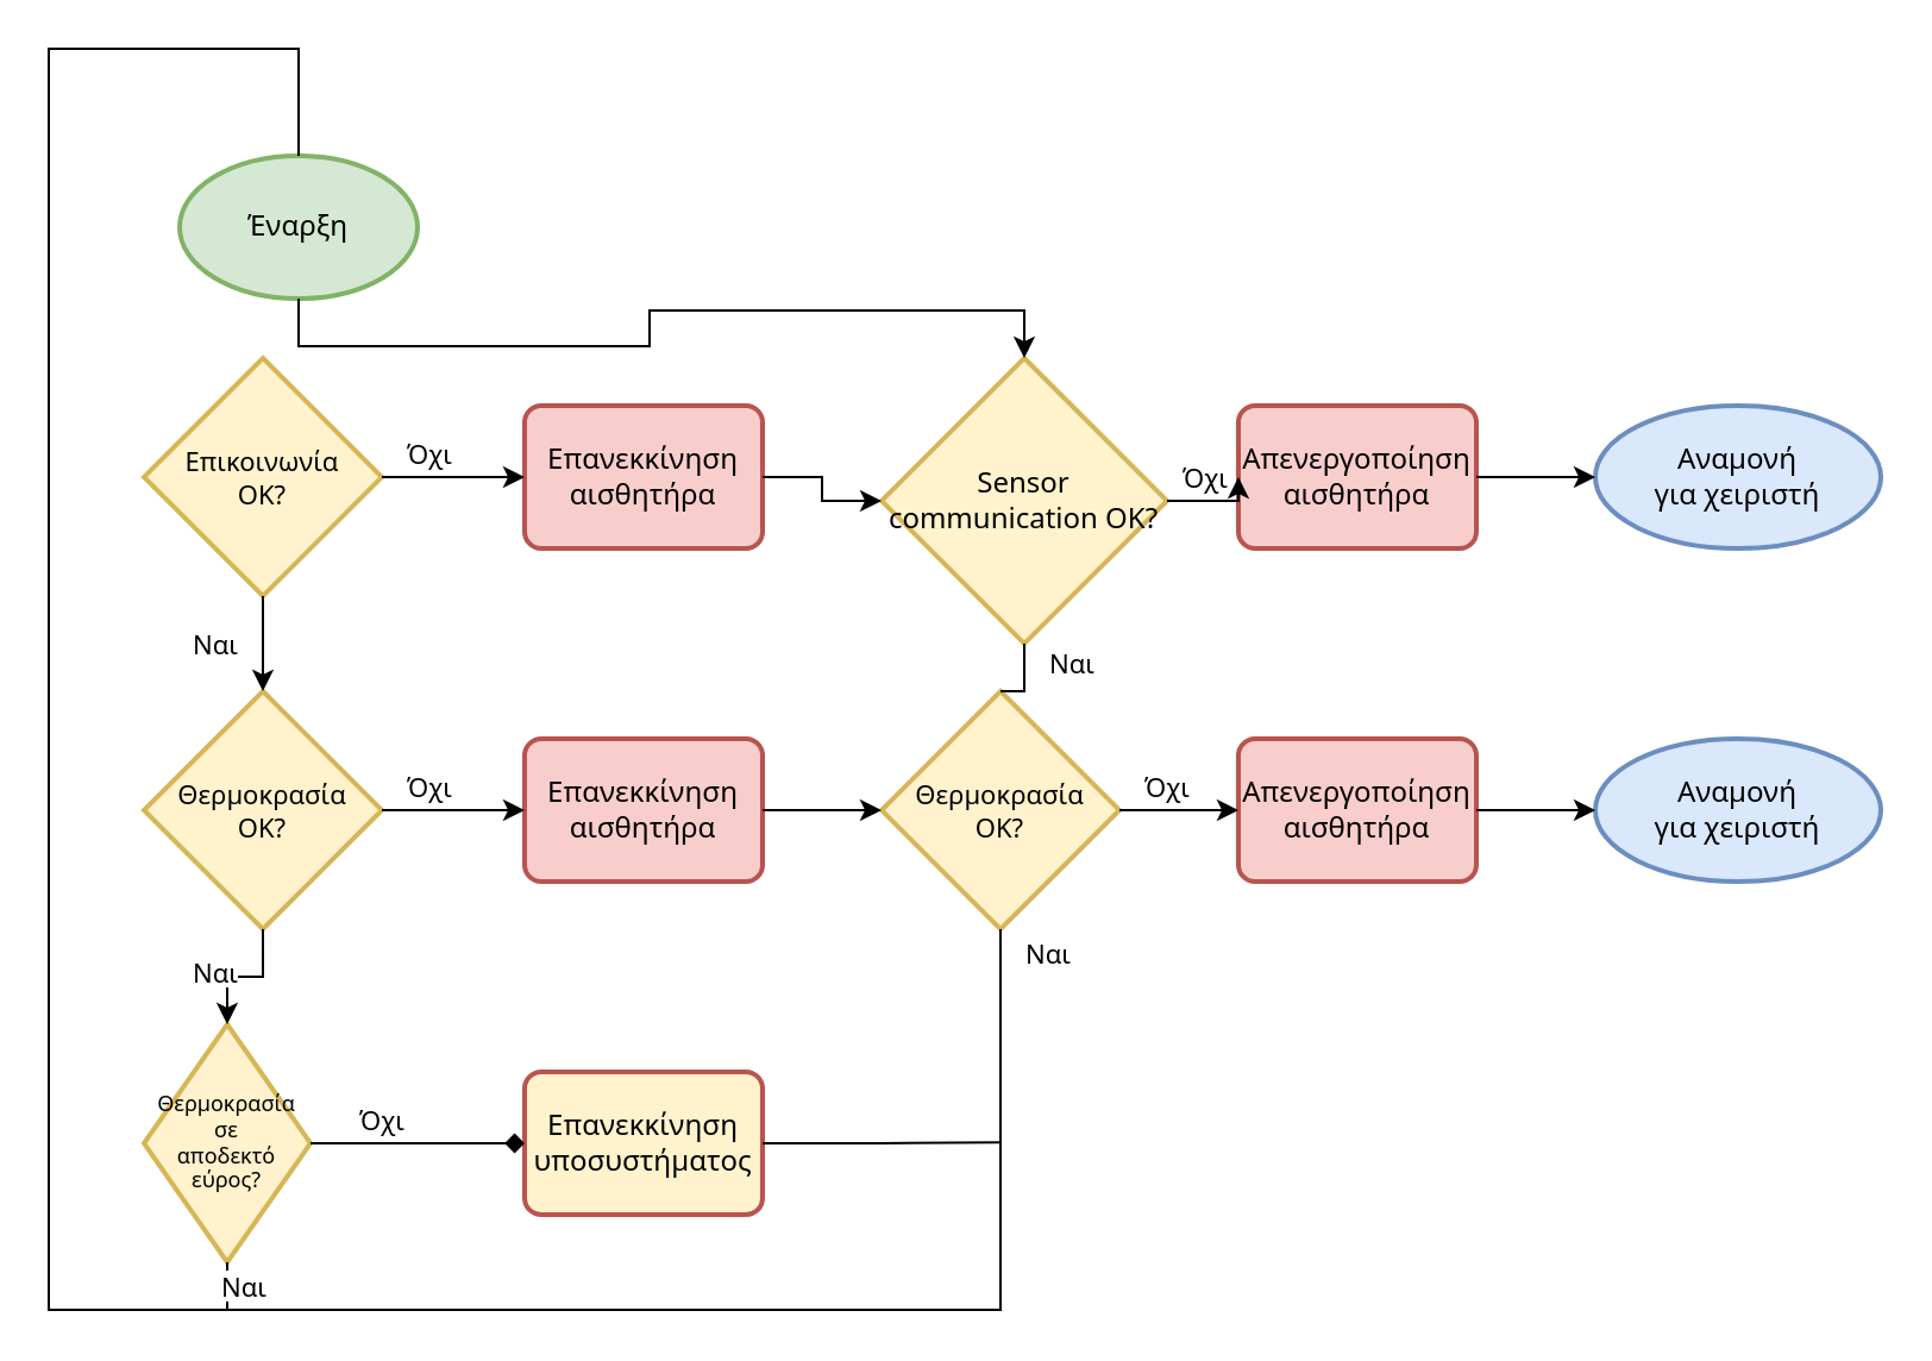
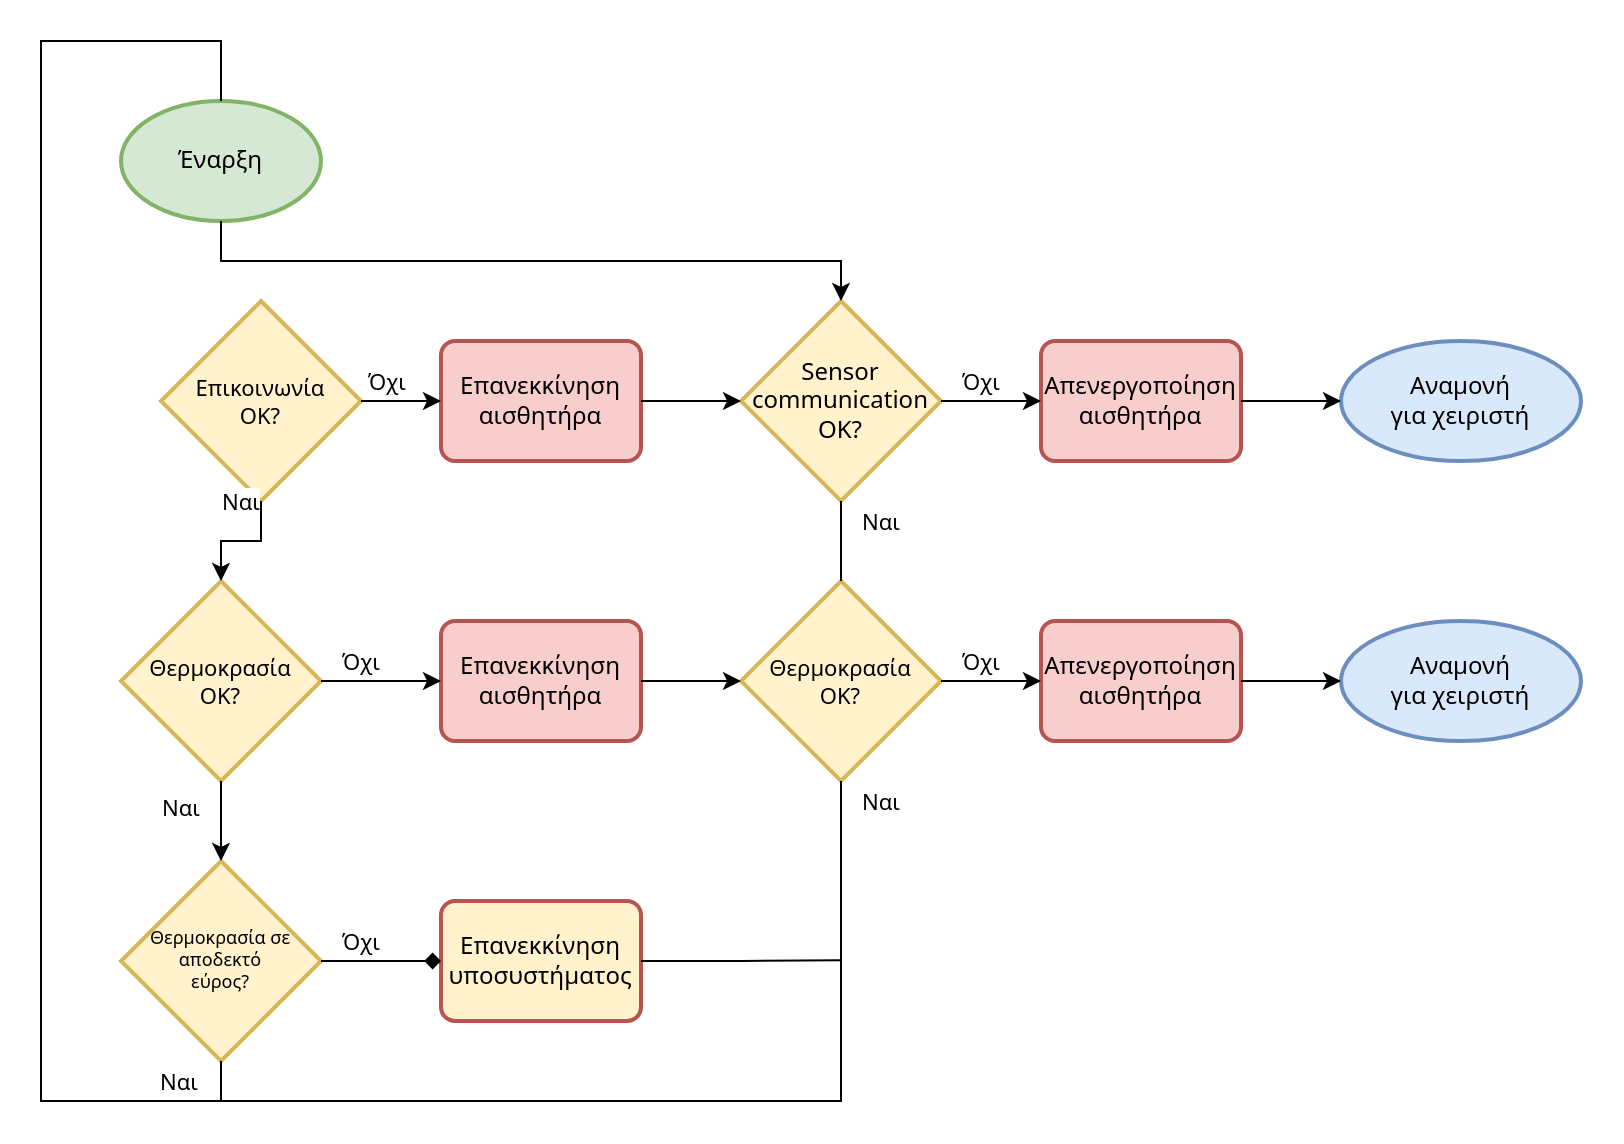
  <mxCell id="0" />
  <mxCell id="1" parent="0" />
- <mxCell id="2" value="Έναρξη" style="strokeWidth=2;html=1;shape=mxgraph.flowchart.start_1;whiteSpace=wrap;fillColor=#d5e8d4;strokeColor=#82b366;fontFamily=Noto Sans;fontSource=https%3A%2F%2Ffonts.googleapis.com%2Fcss%3Ffamily%3DNoto%2BSans;" parent="1" vertex="1"><mxGeometry x="75" y="65" width="100" height="60" as="geometry" /></mxCell>
- <mxCell id="3" value="&lt;div&gt;Επικοινωνία&lt;/div&gt;&lt;div&gt; OK?&lt;/div&gt;" style="strokeWidth=2;html=1;shape=mxgraph.flowchart.decision;whiteSpace=wrap;fontFamily=Noto Sans;fontSource=https%3A%2F%2Ffonts.googleapis.com%2Fcss%3Ffamily%3DNoto%2BSans;fontSize=11;fillColor=#fff2cc;strokeColor=#d6b656;" parent="1" vertex="1"><mxGeometry x="60" y="150" width="100" height="100" as="geometry" /></mxCell>
+ <mxCell id="2" value="Έναρξη" style="strokeWidth=2;html=1;shape=mxgraph.flowchart.start_1;whiteSpace=wrap;fillColor=#d5e8d4;strokeColor=#82b366;fontFamily=Noto Sans;fontSource=https%3A%2F%2Ffonts.googleapis.com%2Fcss%3Ffamily%3DNoto%2BSans;" parent="1" vertex="1"><mxGeometry x="60" y="50" width="100" height="60" as="geometry" /></mxCell>
+ <mxCell id="3" value="&lt;div&gt;Επικοινωνία&lt;/div&gt;&lt;div&gt; OK?&lt;/div&gt;" style="strokeWidth=2;html=1;shape=mxgraph.flowchart.decision;whiteSpace=wrap;fontFamily=Noto Sans;fontSource=https%3A%2F%2Ffonts.googleapis.com%2Fcss%3Ffamily%3DNoto%2BSans;fontSize=11;fillColor=#fff2cc;strokeColor=#d6b656;" parent="1" vertex="1"><mxGeometry x="80" y="150" width="100" height="100" as="geometry" /></mxCell>
  <mxCell id="4" value="&lt;div&gt;Επανεκκίνηση&lt;/div&gt;&lt;div&gt;αισθητήρα&lt;br&gt;&lt;/div&gt;" style="rounded=1;whiteSpace=wrap;html=1;absoluteArcSize=1;arcSize=14;strokeWidth=2;fontFamily=Noto Sans;fontSource=https%3A%2F%2Ffonts.googleapis.com%2Fcss%3Ffamily%3DNoto%2BSans;fillColor=#f8cecc;strokeColor=#b85450;" parent="1" vertex="1"><mxGeometry x="220" y="170" width="100" height="60" as="geometry" /></mxCell>
- <mxCell id="5" value="Sensor communication OK?" style="strokeWidth=2;html=1;shape=mxgraph.flowchart.decision;whiteSpace=wrap;fontFamily=Noto Sans;fontSource=https%3A%2F%2Ffonts.googleapis.com%2Fcss%3Ffamily%3DNoto%2BSans;fillColor=#fff2cc;strokeColor=#d6b656;" parent="1" vertex="1"><mxGeometry x="370" y="150" width="120" height="120" as="geometry" /></mxCell>
+ <mxCell id="5" value="Sensor communication OK?" style="strokeWidth=2;html=1;shape=mxgraph.flowchart.decision;whiteSpace=wrap;fontFamily=Noto Sans;fontSource=https%3A%2F%2Ffonts.googleapis.com%2Fcss%3Ffamily%3DNoto%2BSans;fillColor=#fff2cc;strokeColor=#d6b656;" parent="1" vertex="1"><mxGeometry x="370" y="150" width="100" height="100" as="geometry" /></mxCell>
  <mxCell id="6" value="&lt;div&gt;Απενεργοποίηση&lt;/div&gt;&lt;div&gt;αισθητήρα&lt;br&gt;&lt;/div&gt;" style="rounded=1;whiteSpace=wrap;html=1;absoluteArcSize=1;arcSize=14;strokeWidth=2;fontFamily=Noto Sans;fontSource=https%3A%2F%2Ffonts.googleapis.com%2Fcss%3Ffamily%3DNoto%2BSans;fillColor=#f8cecc;strokeColor=#b85450;" parent="1" vertex="1"><mxGeometry x="520" y="170" width="100" height="60" as="geometry" /></mxCell>
  <mxCell id="7" value="&lt;div&gt;Αναμονή&lt;/div&gt;&lt;div&gt;για χειριστή&lt;br&gt;&lt;/div&gt;" style="strokeWidth=2;html=1;shape=mxgraph.flowchart.start_1;whiteSpace=wrap;fontFamily=Noto Sans;fontSource=https%3A%2F%2Ffonts.googleapis.com%2Fcss%3Ffamily%3DNoto%2BSans;fillColor=#dae8fc;strokeColor=#6c8ebf;" parent="1" vertex="1"><mxGeometry x="670" y="170" width="120" height="60" as="geometry" /></mxCell>
  <mxCell id="8" value="&lt;div style=&quot;font-size: 11px&quot;&gt;Θερμοκρασία&lt;/div&gt;&lt;div style=&quot;font-size: 11px&quot;&gt; OK?&lt;/div&gt;" style="strokeWidth=2;html=1;shape=mxgraph.flowchart.decision;whiteSpace=wrap;fontFamily=Noto Sans;fontSource=https%3A%2F%2Ffonts.googleapis.com%2Fcss%3Ffamily%3DNoto%2BSans;fontSize=11;fillColor=#fff2cc;strokeColor=#d6b656;" parent="1" vertex="1"><mxGeometry x="60" y="290" width="100" height="100" as="geometry" /></mxCell>
  <mxCell id="9" value="&lt;div&gt;Επανεκκίνηση&lt;/div&gt;&lt;div&gt;αισθητήρα&lt;br&gt;&lt;/div&gt;" style="rounded=1;whiteSpace=wrap;html=1;absoluteArcSize=1;arcSize=14;strokeWidth=2;fontFamily=Noto Sans;fontSource=https%3A%2F%2Ffonts.googleapis.com%2Fcss%3Ffamily%3DNoto%2BSans;fillColor=#f8cecc;strokeColor=#b85450;" parent="1" vertex="1"><mxGeometry x="220" y="310" width="100" height="60" as="geometry" /></mxCell>
  <mxCell id="10" value="&lt;div style=&quot;font-size: 11px&quot;&gt;Θερμοκρασία&lt;/div&gt;&lt;div style=&quot;font-size: 11px&quot;&gt; OK?&lt;/div&gt;" style="strokeWidth=2;html=1;shape=mxgraph.flowchart.decision;whiteSpace=wrap;fontFamily=Noto Sans;fontSource=https%3A%2F%2Ffonts.googleapis.com%2Fcss%3Ffamily%3DNoto%2BSans;fillColor=#fff2cc;strokeColor=#d6b656;" parent="1" vertex="1"><mxGeometry x="370" y="290" width="100" height="100" as="geometry" /></mxCell>
  <mxCell id="11" value="&lt;div&gt;Απενεργοποίηση&lt;/div&gt;&lt;div&gt;αισθητήρα&lt;br&gt;&lt;/div&gt;" style="rounded=1;whiteSpace=wrap;html=1;absoluteArcSize=1;arcSize=14;strokeWidth=2;fontFamily=Noto Sans;fontSource=https%3A%2F%2Ffonts.googleapis.com%2Fcss%3Ffamily%3DNoto%2BSans;fillColor=#f8cecc;strokeColor=#b85450;" parent="1" vertex="1"><mxGeometry x="520" y="310" width="100" height="60" as="geometry" /></mxCell>
  <mxCell id="12" value="&lt;div&gt;Αναμονή&lt;/div&gt;&lt;div&gt;για χειριστή&lt;br&gt;&lt;/div&gt;" style="strokeWidth=2;html=1;shape=mxgraph.flowchart.start_1;whiteSpace=wrap;fontFamily=Noto Sans;fontSource=https%3A%2F%2Ffonts.googleapis.com%2Fcss%3Ffamily%3DNoto%2BSans;fillColor=#dae8fc;strokeColor=#6c8ebf;" parent="1" vertex="1"><mxGeometry x="670" y="310" width="120" height="60" as="geometry" /></mxCell>
- <mxCell id="13" value="&lt;div&gt;Θερμοκρασία σε&lt;/div&gt;&lt;div&gt;αποδεκτό&lt;/div&gt;&lt;div&gt;εύρος?&lt;br&gt;&lt;/div&gt;" style="strokeWidth=2;html=1;shape=mxgraph.flowchart.decision;whiteSpace=wrap;fontFamily=Noto Sans;fontSource=https%3A%2F%2Ffonts.googleapis.com%2Fcss%3Ffamily%3DNoto%2BSans;fontSize=9;fillColor=#fff2cc;strokeColor=#d6b656;" parent="1" vertex="1"><mxGeometry x="60" y="430" width="70" height="100" as="geometry" /></mxCell>
+ <mxCell id="13" value="&lt;div&gt;Θερμοκρασία σε&lt;/div&gt;&lt;div&gt;αποδεκτό&lt;/div&gt;&lt;div&gt;εύρος?&lt;br&gt;&lt;/div&gt;" style="strokeWidth=2;html=1;shape=mxgraph.flowchart.decision;whiteSpace=wrap;fontFamily=Noto Sans;fontSource=https%3A%2F%2Ffonts.googleapis.com%2Fcss%3Ffamily%3DNoto%2BSans;fontSize=9;fillColor=#fff2cc;strokeColor=#d6b656;" parent="1" vertex="1"><mxGeometry x="60" y="430" width="100" height="100" as="geometry" /></mxCell>
  <mxCell id="14" value="&lt;div&gt;Επανεκκίνηση&lt;/div&gt;&lt;div&gt;υποσυστήματος&lt;br&gt;&lt;/div&gt;" style="rounded=1;whiteSpace=wrap;html=1;absoluteArcSize=1;arcSize=14;strokeWidth=2;fontFamily=Noto Sans;fontSource=https%3A%2F%2Ffonts.googleapis.com%2Fcss%3Ffamily%3DNoto%2BSans;fillColor=#fff2cc;strokeColor=#b85450;" parent="1" vertex="1"><mxGeometry x="220" y="450" width="100" height="60" as="geometry" /></mxCell>
  <mxCell id="15" style="edgeStyle=orthogonalEdgeStyle;rounded=0;orthogonalLoop=1;jettySize=auto;html=1;exitX=0.5;exitY=1;exitDx=0;exitDy=0;exitPerimeter=0;fontFamily=Noto Sans;fontSource=https%3A%2F%2Ffonts.googleapis.com%2Fcss%3Ffamily%3DNoto%2BSans;" parent="1" source="2" target="5" edge="1"><mxGeometry relative="1" as="geometry" /></mxCell>
  <mxCell id="16" value="Όχι" style="edgeStyle=orthogonalEdgeStyle;rounded=0;orthogonalLoop=1;jettySize=auto;html=1;exitX=1;exitY=0.5;exitDx=0;exitDy=0;exitPerimeter=0;entryX=0;entryY=0.5;entryDx=0;entryDy=0;fontFamily=Noto Sans;fontSource=https%3A%2F%2Ffonts.googleapis.com%2Fcss%3Ffamily%3DNoto%2BSans;" parent="1" source="3" target="4" edge="1"><mxGeometry x="-0.333" y="10" relative="1" as="geometry"><mxPoint as="offset" /></mxGeometry></mxCell>
  <mxCell id="17" value="Ναι" style="edgeStyle=orthogonalEdgeStyle;rounded=0;orthogonalLoop=1;jettySize=auto;html=1;exitX=0.5;exitY=1;exitDx=0;exitDy=0;exitPerimeter=0;entryX=0.5;entryY=0;entryDx=0;entryDy=0;entryPerimeter=0;fontFamily=Noto Sans;fontSource=https%3A%2F%2Ffonts.googleapis.com%2Fcss%3Ffamily%3DNoto%2BSans;" parent="1" source="3" target="8" edge="1"><mxGeometry y="-20" relative="1" as="geometry"><mxPoint as="offset" /></mxGeometry></mxCell>
  <mxCell id="18" style="edgeStyle=orthogonalEdgeStyle;rounded=0;orthogonalLoop=1;jettySize=auto;html=1;exitX=1;exitY=0.5;exitDx=0;exitDy=0;entryX=0;entryY=0.5;entryDx=0;entryDy=0;entryPerimeter=0;fontFamily=Noto Sans;fontSource=https%3A%2F%2Ffonts.googleapis.com%2Fcss%3Ffamily%3DNoto%2BSans;" parent="1" source="4" target="5" edge="1"><mxGeometry relative="1" as="geometry" /></mxCell>
  <mxCell id="19" value="Όχι" style="edgeStyle=orthogonalEdgeStyle;rounded=0;orthogonalLoop=1;jettySize=auto;html=1;exitX=1;exitY=0.5;exitDx=0;exitDy=0;exitPerimeter=0;entryX=0;entryY=0.5;entryDx=0;entryDy=0;fontFamily=Noto Sans;fontSource=https%3A%2F%2Ffonts.googleapis.com%2Fcss%3Ffamily%3DNoto%2BSans;" parent="1" source="5" target="6" edge="1"><mxGeometry x="-0.2" y="10" relative="1" as="geometry"><mxPoint as="offset" /></mxGeometry></mxCell>
  <mxCell id="20" value="Ναι" style="edgeStyle=orthogonalEdgeStyle;rounded=0;orthogonalLoop=1;jettySize=auto;html=1;exitX=0.5;exitY=1;exitDx=0;exitDy=0;exitPerimeter=0;endArrow=none;endFill=0;fontFamily=Noto Sans;fontSource=https%3A%2F%2Ffonts.googleapis.com%2Fcss%3Ffamily%3DNoto%2BSans;" parent="1" source="5" target="10" edge="1"><mxGeometry x="-0.5" y="20" relative="1" as="geometry"><mxPoint as="offset" /></mxGeometry></mxCell>
  <mxCell id="21" style="edgeStyle=orthogonalEdgeStyle;rounded=0;orthogonalLoop=1;jettySize=auto;html=1;exitX=1;exitY=0.5;exitDx=0;exitDy=0;fontFamily=Noto Sans;fontSource=https%3A%2F%2Ffonts.googleapis.com%2Fcss%3Ffamily%3DNoto%2BSans;" parent="1" source="6" target="7" edge="1"><mxGeometry relative="1" as="geometry" /></mxCell>
  <mxCell id="22" value="Όχι" style="edgeStyle=orthogonalEdgeStyle;rounded=0;orthogonalLoop=1;jettySize=auto;html=1;exitX=1;exitY=0.5;exitDx=0;exitDy=0;exitPerimeter=0;entryX=0;entryY=0.5;entryDx=0;entryDy=0;fontFamily=Noto Sans;fontSource=https%3A%2F%2Ffonts.googleapis.com%2Fcss%3Ffamily%3DNoto%2BSans;" parent="1" source="8" target="9" edge="1"><mxGeometry x="-0.333" y="10" relative="1" as="geometry"><mxPoint as="offset" /></mxGeometry></mxCell>
  <mxCell id="23" value="Ναι" style="edgeStyle=orthogonalEdgeStyle;rounded=0;orthogonalLoop=1;jettySize=auto;html=1;exitX=0.5;exitY=1;exitDx=0;exitDy=0;exitPerimeter=0;entryX=0.5;entryY=0;entryDx=0;entryDy=0;entryPerimeter=0;fontFamily=Noto Sans;fontSource=https%3A%2F%2Ffonts.googleapis.com%2Fcss%3Ffamily%3DNoto%2BSans;" parent="1" source="8" target="13" edge="1"><mxGeometry x="-0.333" y="-20" relative="1" as="geometry"><mxPoint as="offset" /></mxGeometry></mxCell>
  <mxCell id="24" style="edgeStyle=orthogonalEdgeStyle;rounded=0;orthogonalLoop=1;jettySize=auto;html=1;exitX=1;exitY=0.5;exitDx=0;exitDy=0;entryX=0;entryY=0.5;entryDx=0;entryDy=0;entryPerimeter=0;fontFamily=Noto Sans;fontSource=https%3A%2F%2Ffonts.googleapis.com%2Fcss%3Ffamily%3DNoto%2BSans;" parent="1" source="9" target="10" edge="1"><mxGeometry relative="1" as="geometry" /></mxCell>
  <mxCell id="25" value="Όχι" style="edgeStyle=orthogonalEdgeStyle;rounded=0;orthogonalLoop=1;jettySize=auto;html=1;exitX=1;exitY=0.5;exitDx=0;exitDy=0;exitPerimeter=0;entryX=0;entryY=0.5;entryDx=0;entryDy=0;fontFamily=Noto Sans;fontSource=https%3A%2F%2Ffonts.googleapis.com%2Fcss%3Ffamily%3DNoto%2BSans;" parent="1" source="10" target="11" edge="1"><mxGeometry x="-0.2" y="10" relative="1" as="geometry"><mxPoint as="offset" /></mxGeometry></mxCell>
  <mxCell id="26" value="Ναι" style="edgeStyle=orthogonalEdgeStyle;rounded=0;orthogonalLoop=1;jettySize=auto;html=1;exitX=0.5;exitY=1;exitDx=0;exitDy=0;exitPerimeter=0;fontFamily=Noto Sans;fontSource=https%3A%2F%2Ffonts.googleapis.com%2Fcss%3Ffamily%3DNoto%2BSans;fontSize=11;endArrow=none;endFill=0;" parent="1" source="10" edge="1"><mxGeometry x="-0.933" y="20" relative="1" as="geometry"><mxPoint x="280" y="550" as="targetPoint" /><Array as="points"><mxPoint x="420" y="550" /></Array><mxPoint as="offset" /></mxGeometry></mxCell>
  <mxCell id="27" style="edgeStyle=orthogonalEdgeStyle;rounded=0;orthogonalLoop=1;jettySize=auto;html=1;exitX=1;exitY=0.5;exitDx=0;exitDy=0;fontFamily=Noto Sans;fontSource=https%3A%2F%2Ffonts.googleapis.com%2Fcss%3Ffamily%3DNoto%2BSans;" parent="1" source="11" target="12" edge="1"><mxGeometry relative="1" as="geometry" /></mxCell>
  <mxCell id="28" value="Όχι" style="edgeStyle=orthogonalEdgeStyle;rounded=0;orthogonalLoop=1;jettySize=auto;html=1;exitX=1;exitY=0.5;exitDx=0;exitDy=0;exitPerimeter=0;entryX=0;entryY=0.5;entryDx=0;entryDy=0;fontFamily=Noto Sans;fontSource=https%3A%2F%2Ffonts.googleapis.com%2Fcss%3Ffamily%3DNoto%2BSans;endArrow=diamond;" parent="1" source="13" target="14" edge="1"><mxGeometry x="-0.333" y="10" relative="1" as="geometry"><mxPoint as="offset" /></mxGeometry></mxCell>
  <mxCell id="29" value="Ναι" style="edgeStyle=orthogonalEdgeStyle;rounded=0;orthogonalLoop=1;jettySize=auto;html=1;exitX=0.5;exitY=1;exitDx=0;exitDy=0;exitPerimeter=0;entryX=0.5;entryY=0;entryDx=0;entryDy=0;entryPerimeter=0;fontFamily=Noto Sans;fontSource=https%3A%2F%2Ffonts.googleapis.com%2Fcss%3Ffamily%3DNoto%2BSans;endArrow=none;" parent="1" source="13" target="2" edge="1"><mxGeometry x="-0.892" y="-10" relative="1" as="geometry"><Array as="points"><mxPoint x="110" y="550" /><mxPoint x="20" y="550" /><mxPoint x="20" y="20" /><mxPoint x="110" y="20" /></Array><mxPoint as="offset" /></mxGeometry></mxCell>
  <mxCell id="30" style="edgeStyle=orthogonalEdgeStyle;rounded=0;orthogonalLoop=1;jettySize=auto;html=1;fontFamily=Noto Sans;fontSource=https%3A%2F%2Ffonts.googleapis.com%2Fcss%3Ffamily%3DNoto%2BSans;fontSize=11;endArrow=none;endFill=0;" parent="1" edge="1"><mxGeometry relative="1" as="geometry"><mxPoint x="110" y="550" as="targetPoint" /><mxPoint x="280" y="550" as="sourcePoint" /><Array as="points"><mxPoint x="270" y="550" /></Array></mxGeometry></mxCell>
  <mxCell id="31" style="edgeStyle=orthogonalEdgeStyle;rounded=0;orthogonalLoop=1;jettySize=auto;html=1;exitX=1;exitY=0.5;exitDx=0;exitDy=0;fontFamily=Noto Sans;fontSource=https%3A%2F%2Ffonts.googleapis.com%2Fcss%3Ffamily%3DNoto%2BSans;fontSize=11;endArrow=none;endFill=0;" parent="1" source="14" edge="1"><mxGeometry relative="1" as="geometry"><mxPoint x="420" y="479.667" as="targetPoint" /></mxGeometry></mxCell>
